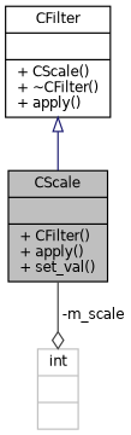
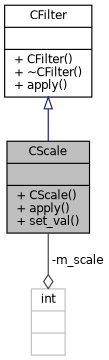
  digraph {
    node [color=black fillcolor=white fontname=Helvetica fontsize=10 shape=record style=filled]
    edge [fontname=Helvetica fontsize=10 labelfontname=Helvetica labelfontsize=10 style=solid]
-   n1 [fillcolor=grey75 fontcolor=black height=0.2 label="{CScale\n||+ CFilter()\l+ apply()\l+ set_val()\l}" width=0.4]
+   n1 [fillcolor=grey75 fontcolor=black height=0.2 label="{CScale\n||+ CScale()\l+ apply()\l+ set_val()\l}" width=0.4]
    n2 [color=grey75 height=0.2 label="{int\n||}" width=0.4]
-   n3 [height=0.2 label="{CFilter\n||+ CScale()\l+ ~CFilter()\l+ apply()\l}" width=0.4]
+   n3 [height=0.2 label="{CFilter\n||+ CFilter()\l+ ~CFilter()\l+ apply()\l}" width=0.4]
    n1 -> n2 [arrowhead=odiamond color=grey25 label=" -m_scale"]
    n3 -> n1 [arrowtail=onormal color=midnightblue dir=back]
  }
